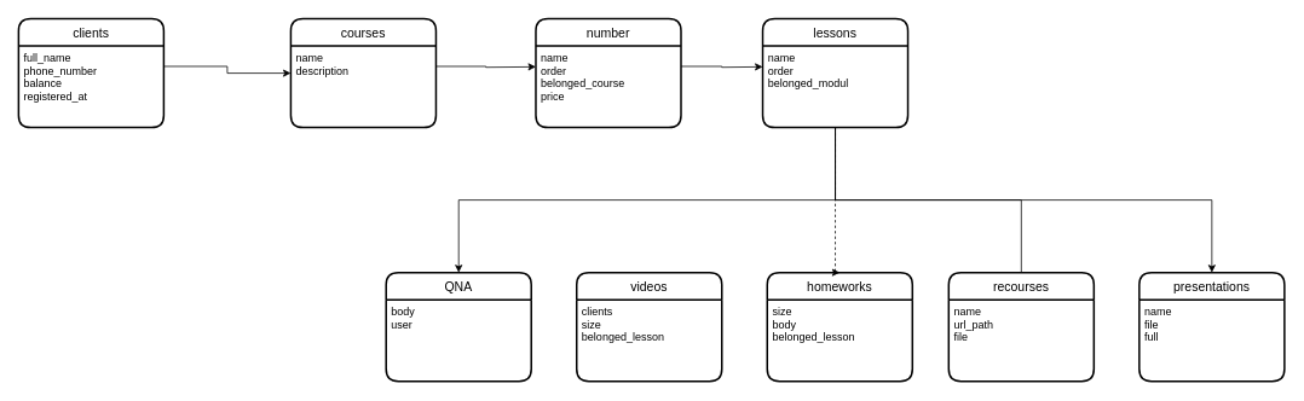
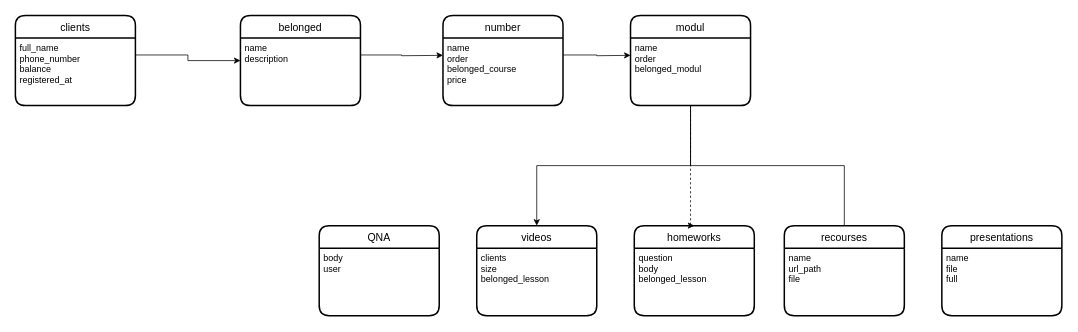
  <mxCell id="0" />
  <mxCell id="1" parent="0" />
  <mxCell id="2" value="clients" style="swimlane;childLayout=stackLayout;horizontal=1;startSize=30;horizontalStack=0;rounded=1;fontSize=14;fontStyle=0;strokeWidth=2;resizeParent=0;resizeLast=1;shadow=0;dashed=0;align=center;" vertex="1" parent="1"><mxGeometry x="20" y="20" width="160" height="120" as="geometry" /></mxCell>
  <mxCell id="3" value="full_name&#10;phone_number&#10;balance&#10;registered_at" style="align=left;strokeColor=none;fillColor=none;spacingLeft=4;fontSize=12;verticalAlign=top;resizable=0;rotatable=0;part=1;" vertex="1" parent="2"><mxGeometry y="30" width="160" height="90" as="geometry" /></mxCell>
- <mxCell id="4" value="courses" style="swimlane;childLayout=stackLayout;horizontal=1;startSize=30;horizontalStack=0;rounded=1;fontSize=14;fontStyle=0;strokeWidth=2;resizeParent=0;resizeLast=1;shadow=0;dashed=0;align=center;" vertex="1" parent="1"><mxGeometry x="320" y="20" width="160" height="120" as="geometry" /></mxCell>
+ <mxCell id="4" value="belonged" style="swimlane;childLayout=stackLayout;horizontal=1;startSize=30;horizontalStack=0;rounded=1;fontSize=14;fontStyle=0;strokeWidth=2;resizeParent=0;resizeLast=1;shadow=0;dashed=0;align=center;" vertex="1" parent="1"><mxGeometry x="320" y="20" width="160" height="120" as="geometry" /></mxCell>
  <mxCell id="5" value="name&#10;description" style="align=left;strokeColor=none;fillColor=none;spacingLeft=4;fontSize=12;verticalAlign=top;resizable=0;rotatable=0;part=1;" vertex="1" parent="4"><mxGeometry y="30" width="160" height="90" as="geometry" /></mxCell>
  <mxCell id="6" value="number" style="swimlane;childLayout=stackLayout;horizontal=1;startSize=30;horizontalStack=0;rounded=1;fontSize=14;fontStyle=0;strokeWidth=2;resizeParent=0;resizeLast=1;shadow=0;dashed=0;align=center;" vertex="1" parent="1"><mxGeometry x="590" y="20" width="160" height="120" as="geometry" /></mxCell>
  <mxCell id="7" value="name&#10;order&#10;belonged_course&#10;price&#10;" style="align=left;strokeColor=none;fillColor=none;spacingLeft=4;fontSize=12;verticalAlign=top;resizable=0;rotatable=0;part=1;" vertex="1" parent="6"><mxGeometry y="30" width="160" height="90" as="geometry" /></mxCell>
  <mxCell id="8" style="edgeStyle=orthogonalEdgeStyle;rounded=0;orthogonalLoop=1;jettySize=auto;html=1;exitX=1;exitY=0.25;exitDx=0;exitDy=0;entryX=0;entryY=0.5;entryDx=0;entryDy=0;" edge="1" parent="1" source="3" target="4"><mxGeometry relative="1" as="geometry" /></mxCell>
  <mxCell id="9" style="edgeStyle=orthogonalEdgeStyle;rounded=0;orthogonalLoop=1;jettySize=auto;html=1;exitX=1;exitY=0.25;exitDx=0;exitDy=0;" edge="1" parent="1" source="5"><mxGeometry relative="1" as="geometry"><mxPoint x="590" y="73" as="targetPoint" /></mxGeometry></mxCell>
- <mxCell id="10" value="lessons" style="swimlane;childLayout=stackLayout;horizontal=1;startSize=30;horizontalStack=0;rounded=1;fontSize=14;fontStyle=0;strokeWidth=2;resizeParent=0;resizeLast=1;shadow=0;dashed=0;align=center;" vertex="1" parent="1"><mxGeometry x="840" y="20" width="160" height="120" as="geometry" /></mxCell>
+ <mxCell id="10" value="modul" style="swimlane;childLayout=stackLayout;horizontal=1;startSize=30;horizontalStack=0;rounded=1;fontSize=14;fontStyle=0;strokeWidth=2;resizeParent=0;resizeLast=1;shadow=0;dashed=0;align=center;" vertex="1" parent="1"><mxGeometry x="840" y="20" width="160" height="120" as="geometry" /></mxCell>
  <mxCell id="11" value="name&#10;order&#10;belonged_modul" style="align=left;strokeColor=none;fillColor=none;spacingLeft=4;fontSize=12;verticalAlign=top;resizable=0;rotatable=0;part=1;" vertex="1" parent="10"><mxGeometry y="30" width="160" height="90" as="geometry" /></mxCell>
  <mxCell id="12" style="edgeStyle=orthogonalEdgeStyle;rounded=0;orthogonalLoop=1;jettySize=auto;html=1;exitX=1;exitY=0.25;exitDx=0;exitDy=0;" edge="1" parent="1" source="7"><mxGeometry relative="1" as="geometry"><mxPoint x="840" y="73" as="targetPoint" /></mxGeometry></mxCell>
  <mxCell id="13" value="homeworks" style="swimlane;childLayout=stackLayout;horizontal=1;startSize=30;horizontalStack=0;rounded=1;fontSize=14;fontStyle=0;strokeWidth=2;resizeParent=0;resizeLast=1;shadow=0;dashed=0;align=center;" vertex="1" parent="1"><mxGeometry x="845" y="300" width="160" height="120" as="geometry" /></mxCell>
- <mxCell id="14" value="size&#10;body&#10;belonged_lesson&#10;" style="align=left;strokeColor=none;fillColor=none;spacingLeft=4;fontSize=12;verticalAlign=top;resizable=0;rotatable=0;part=1;" vertex="1" parent="13"><mxGeometry y="30" width="160" height="90" as="geometry" /></mxCell>
+ <mxCell id="14" value="question&#10;body&#10;belonged_lesson&#10;" style="align=left;strokeColor=none;fillColor=none;spacingLeft=4;fontSize=12;verticalAlign=top;resizable=0;rotatable=0;part=1;" vertex="1" parent="13"><mxGeometry y="30" width="160" height="90" as="geometry" /></mxCell>
  <mxCell id="15" value="videos" style="swimlane;childLayout=stackLayout;horizontal=1;startSize=30;horizontalStack=0;rounded=1;fontSize=14;fontStyle=0;strokeWidth=2;resizeParent=0;resizeLast=1;shadow=0;dashed=0;align=center;" vertex="1" parent="1"><mxGeometry x="635" y="300" width="160" height="120" as="geometry" /></mxCell>
  <mxCell id="16" value="clients&#10;size&#10;belonged_lesson" style="align=left;strokeColor=none;fillColor=none;spacingLeft=4;fontSize=12;verticalAlign=top;resizable=0;rotatable=0;part=1;" vertex="1" parent="15"><mxGeometry y="30" width="160" height="90" as="geometry" /></mxCell>
  <mxCell id="17" value="presentations" style="swimlane;childLayout=stackLayout;horizontal=1;startSize=30;horizontalStack=0;rounded=1;fontSize=14;fontStyle=0;strokeWidth=2;resizeParent=0;resizeLast=1;shadow=0;dashed=0;align=center;" vertex="1" parent="1"><mxGeometry x="1255" y="300" width="160" height="120" as="geometry" /></mxCell>
  <mxCell id="18" value="name&#10;file&#10;full" style="align=left;strokeColor=none;fillColor=none;spacingLeft=4;fontSize=12;verticalAlign=top;resizable=0;rotatable=0;part=1;" vertex="1" parent="17"><mxGeometry y="30" width="160" height="90" as="geometry" /></mxCell>
  <mxCell id="19" value="recourses" style="swimlane;childLayout=stackLayout;horizontal=1;startSize=30;horizontalStack=0;rounded=1;fontSize=14;fontStyle=0;strokeWidth=2;resizeParent=0;resizeLast=1;shadow=0;dashed=0;align=center;" vertex="1" parent="1"><mxGeometry x="1045" y="300" width="160" height="120" as="geometry" /></mxCell>
  <mxCell id="20" value="name&#10;url_path&#10;file" style="align=left;strokeColor=none;fillColor=none;spacingLeft=4;fontSize=12;verticalAlign=top;resizable=0;rotatable=0;part=1;" vertex="1" parent="19"><mxGeometry y="30" width="160" height="90" as="geometry" /></mxCell>
  <mxCell id="21" value="QNA" style="swimlane;childLayout=stackLayout;horizontal=1;startSize=30;horizontalStack=0;rounded=1;fontSize=14;fontStyle=0;strokeWidth=2;resizeParent=0;resizeLast=1;shadow=0;dashed=0;align=center;" vertex="1" parent="1"><mxGeometry x="425" y="300" width="160" height="120" as="geometry" /></mxCell>
  <mxCell id="22" value="body&#10;user" style="align=left;strokeColor=none;fillColor=none;spacingLeft=4;fontSize=12;verticalAlign=top;resizable=0;rotatable=0;part=1;" vertex="1" parent="21"><mxGeometry y="30" width="160" height="90" as="geometry" /></mxCell>
- <mxCell id="23" style="edgeStyle=orthogonalEdgeStyle;rounded=0;orthogonalLoop=1;jettySize=auto;html=1;exitX=0.5;exitY=1;exitDx=0;exitDy=0;entryX=0.5;entryY=0;entryDx=0;entryDy=0;" edge="1" parent="1" source="11" target="21"><mxGeometry relative="1" as="geometry" /></mxCell>
  <mxCell id="24" style="edgeStyle=orthogonalEdgeStyle;rounded=0;orthogonalLoop=1;jettySize=auto;html=1;exitX=0.5;exitY=1;exitDx=0;exitDy=0;entryX=0.5;entryY=0;entryDx=0;entryDy=0;dashed=1;" edge="1" parent="1" source="11" target="13"><mxGeometry relative="1" as="geometry"><Array as="points"><mxPoint x="920" y="300" /></Array></mxGeometry></mxCell>
+ <mxCell id="25" style="edgeStyle=orthogonalEdgeStyle;rounded=0;orthogonalLoop=1;jettySize=auto;html=1;exitX=0.5;exitY=1;exitDx=0;exitDy=0;entryX=0.5;entryY=0;entryDx=0;entryDy=0;" edge="1" parent="1" source="11" target="15"><mxGeometry relative="1" as="geometry" /></mxCell>
  <mxCell id="26" style="edgeStyle=orthogonalEdgeStyle;rounded=0;orthogonalLoop=1;jettySize=auto;html=1;exitX=0.5;exitY=1;exitDx=0;exitDy=0;entryX=0.5;entryY=0;entryDx=0;entryDy=0;endArrow=none;" edge="1" parent="1" source="11" target="19"><mxGeometry relative="1" as="geometry" /></mxCell>
- <mxCell id="27" style="edgeStyle=orthogonalEdgeStyle;rounded=0;orthogonalLoop=1;jettySize=auto;html=1;exitX=0.5;exitY=1;exitDx=0;exitDy=0;entryX=0.5;entryY=0;entryDx=0;entryDy=0;" edge="1" parent="1" source="11" target="17"><mxGeometry relative="1" as="geometry" /></mxCell>
